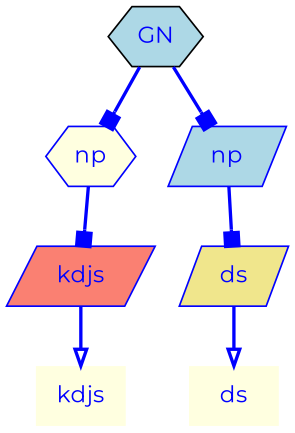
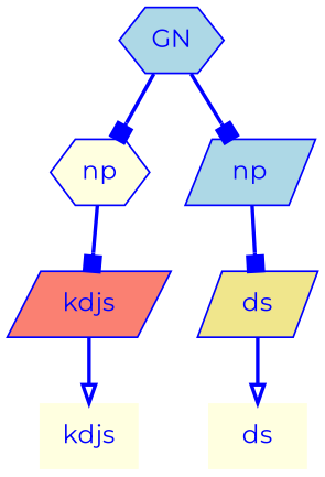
  digraph {
    fontname=Montserrat
    node [fillcolor=lightyellow fontcolor=blue shape=parallelogram style=filled fontname=Montserrat color=blue]
    edge [arrowhead=box color=blue fontcolor=blue minlen=1 style=bold fontname=Montserrat]
    n1 [height=0.50 label=kdjs shape=plaintext width=0.75 color=""]
    n2 [fillcolor=salmon height=0.50 label=kdjs width=0.83]
    n3 [height=0.50 label=np shape=hexagon width=0.75]
    n4 [height=0.50 label=ds shape=plaintext width=0.75 color=""]
    n5 [fillcolor=khaki height=0.50 label=ds width=0.75]
    n6 [fillcolor=lightblue height=0.50 label=np width=0.75]
-   n7 [arrowhead=doubleoctagon color=black fillcolor=lightblue height=0.50 label=GN width=0.75 shape=hexagon]
+   n7 [arrowhead=doubleoctagon fillcolor=lightblue height=0.50 label=GN width=0.75 shape=hexagon]
    n2 -> n1 [arrowhead=onormal]
    n3 -> n2
    n5 -> n4 [arrowhead=onormal]
    n6 -> n5
    n7 -> n3 [shape=normal]
    n7 -> n6 [shape=normal]
  }
